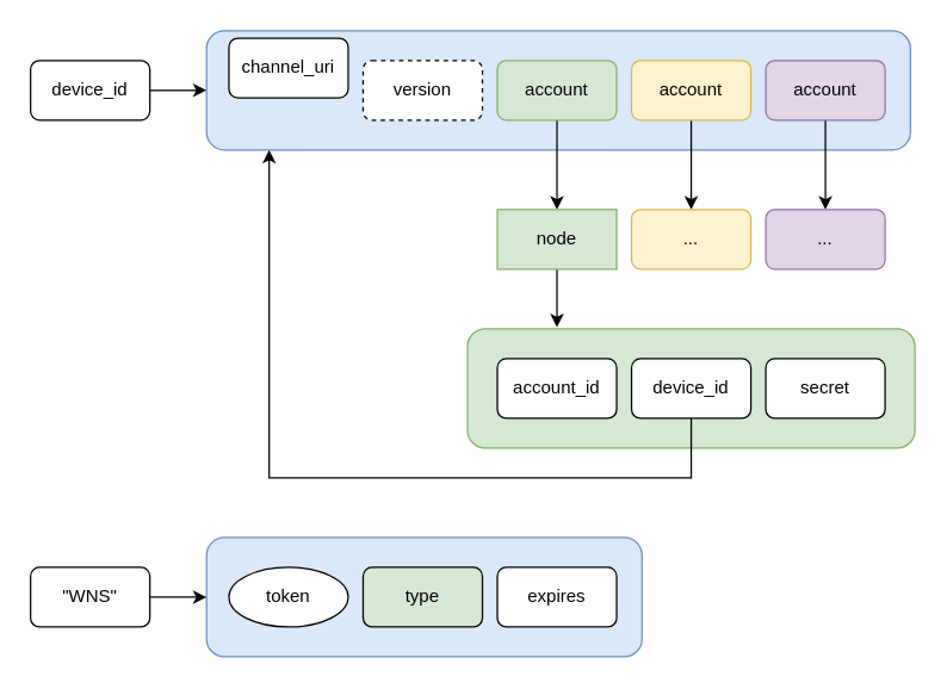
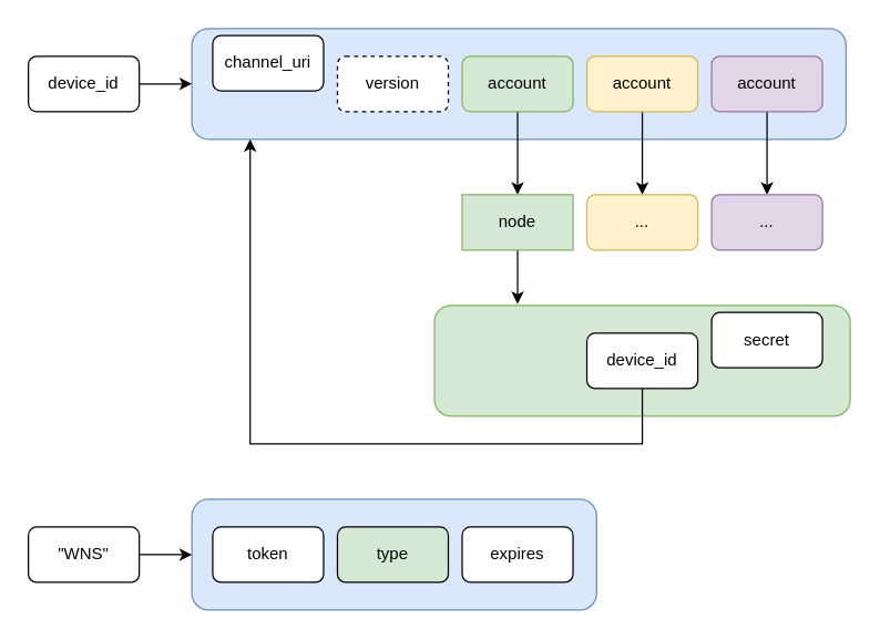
  <mxCell id="0" />
  <mxCell id="1" parent="0" />
  <mxCell id="2" value="" style="rounded=1;whiteSpace=wrap;html=1;fillColor=#dae8fc;strokeColor=#6c8ebf;" parent="1" vertex="1"><mxGeometry x="138" y="20" width="472" height="80" as="geometry" /></mxCell>
  <mxCell id="3" style="edgeStyle=orthogonalEdgeStyle;rounded=0;orthogonalLoop=1;jettySize=auto;html=1;exitX=1;exitY=0.5;exitDx=0;exitDy=0;" parent="1" source="4" target="2" edge="1"><mxGeometry relative="1" as="geometry" /></mxCell>
  <mxCell id="4" value="device_id" style="rounded=1;whiteSpace=wrap;html=1;" parent="1" vertex="1"><mxGeometry x="20" y="40" width="80" height="40" as="geometry" /></mxCell>
  <mxCell id="5" value="channel_uri" style="rounded=1;whiteSpace=wrap;html=1;" parent="1" vertex="1"><mxGeometry x="153" y="25" width="80" height="40" as="geometry" /></mxCell>
  <mxCell id="6" style="edgeStyle=orthogonalEdgeStyle;rounded=0;orthogonalLoop=1;jettySize=auto;html=1;exitX=0.5;exitY=1;exitDx=0;exitDy=0;" parent="1" source="7" target="13" edge="1"><mxGeometry relative="1" as="geometry" /></mxCell>
  <mxCell id="7" value="account" style="rounded=1;whiteSpace=wrap;html=1;fillColor=#d5e8d4;strokeColor=#82b366;" parent="1" vertex="1"><mxGeometry x="333" y="40" width="80" height="40" as="geometry" /></mxCell>
  <mxCell id="8" style="edgeStyle=orthogonalEdgeStyle;rounded=0;orthogonalLoop=1;jettySize=auto;html=1;exitX=0.5;exitY=1;exitDx=0;exitDy=0;entryX=0.5;entryY=0;entryDx=0;entryDy=0;" parent="1" source="9" target="14" edge="1"><mxGeometry relative="1" as="geometry" /></mxCell>
  <mxCell id="9" value="account" style="rounded=1;whiteSpace=wrap;html=1;fillColor=#fff2cc;strokeColor=#d6b656;" parent="1" vertex="1"><mxGeometry x="423" y="40" width="80" height="40" as="geometry" /></mxCell>
  <mxCell id="10" style="edgeStyle=orthogonalEdgeStyle;rounded=0;orthogonalLoop=1;jettySize=auto;html=1;exitX=0.5;exitY=1;exitDx=0;exitDy=0;entryX=0.5;entryY=0;entryDx=0;entryDy=0;" parent="1" source="11" target="15" edge="1"><mxGeometry relative="1" as="geometry" /></mxCell>
  <mxCell id="11" value="account" style="rounded=1;whiteSpace=wrap;html=1;fillColor=#e1d5e7;strokeColor=#9673a6;" parent="1" vertex="1"><mxGeometry x="513" y="40" width="80" height="40" as="geometry" /></mxCell>
  <mxCell id="12" style="edgeStyle=orthogonalEdgeStyle;rounded=0;orthogonalLoop=1;jettySize=auto;html=1;exitX=0.5;exitY=1;exitDx=0;exitDy=0;" parent="1" source="13" edge="1"><mxGeometry relative="1" as="geometry"><mxPoint x="373" y="219" as="targetPoint" /></mxGeometry></mxCell>
  <mxCell id="13" value="node" style="whiteSpace=wrap;html=1;fillColor=#d5e8d4;strokeColor=#82b366;rounded=0;" parent="1" vertex="1"><mxGeometry x="333" y="140" width="80" height="40" as="geometry" /></mxCell>
  <mxCell id="14" value="..." style="rounded=1;whiteSpace=wrap;html=1;fillColor=#fff2cc;strokeColor=#d6b656;" parent="1" vertex="1"><mxGeometry x="423" y="140" width="80" height="40" as="geometry" /></mxCell>
  <mxCell id="15" value="..." style="rounded=1;whiteSpace=wrap;html=1;fillColor=#e1d5e7;strokeColor=#9673a6;" parent="1" vertex="1"><mxGeometry x="513" y="140" width="80" height="40" as="geometry" /></mxCell>
  <mxCell id="16" value="" style="rounded=1;whiteSpace=wrap;html=1;fillColor=#d5e8d4;strokeColor=#82b366;" parent="1" vertex="1"><mxGeometry x="313" y="220" width="300" height="80" as="geometry" /></mxCell>
- <mxCell id="17" value="account_id" style="rounded=1;whiteSpace=wrap;html=1;" parent="1" vertex="1"><mxGeometry x="333" y="240" width="80" height="40" as="geometry" /></mxCell>
  <mxCell id="18" style="edgeStyle=orthogonalEdgeStyle;rounded=0;orthogonalLoop=1;jettySize=auto;html=1;exitX=0.5;exitY=1;exitDx=0;exitDy=0;" parent="1" source="19" edge="1"><mxGeometry relative="1" as="geometry"><Array as="points"><mxPoint x="378" y="320" /><mxPoint x="180" y="320" /><mxPoint x="180" y="100" /></Array><mxPoint x="180" y="100" as="targetPoint" /></mxGeometry></mxCell>
  <mxCell id="19" value="device_id" style="rounded=1;whiteSpace=wrap;html=1;" parent="1" vertex="1"><mxGeometry x="423" y="240" width="80" height="40" as="geometry" /></mxCell>
  <mxCell id="20" value="" style="rounded=1;whiteSpace=wrap;html=1;fillColor=#dae8fc;strokeColor=#6c8ebf;" parent="1" vertex="1"><mxGeometry x="138" y="360" width="292" height="80" as="geometry" /></mxCell>
  <mxCell id="21" style="edgeStyle=orthogonalEdgeStyle;rounded=0;orthogonalLoop=1;jettySize=auto;html=1;exitX=1;exitY=0.5;exitDx=0;exitDy=0;entryX=0;entryY=0.5;entryDx=0;entryDy=0;" parent="1" source="22" target="20" edge="1"><mxGeometry relative="1" as="geometry" /></mxCell>
  <mxCell id="22" value="&quot;WNS&quot;" style="rounded=1;whiteSpace=wrap;html=1;" parent="1" vertex="1"><mxGeometry x="20" y="380" width="80" height="40" as="geometry" /></mxCell>
- <mxCell id="23" value="token" style="ellipse;whiteSpace=wrap;html=1;" parent="1" vertex="1"><mxGeometry x="153" y="380" width="80" height="40" as="geometry" /></mxCell>
+ <mxCell id="23" value="token" style="rounded=1;whiteSpace=wrap;html=1;" parent="1" vertex="1"><mxGeometry x="153" y="380" width="80" height="40" as="geometry" /></mxCell>
  <mxCell id="24" value="type" style="rounded=1;whiteSpace=wrap;html=1;fillColor=#d5e8d4;" parent="1" vertex="1"><mxGeometry x="243" y="380" width="80" height="40" as="geometry" /></mxCell>
  <mxCell id="25" value="expires" style="rounded=1;whiteSpace=wrap;html=1;" parent="1" vertex="1"><mxGeometry x="333" y="380" width="80" height="40" as="geometry" /></mxCell>
- <mxCell id="26" value="secret" style="rounded=1;whiteSpace=wrap;html=1;" parent="1" vertex="1"><mxGeometry x="513" y="240" width="80" height="40" as="geometry" /></mxCell>
+ <mxCell id="26" value="secret" style="rounded=1;whiteSpace=wrap;html=1;" parent="1" vertex="1"><mxGeometry x="513" y="225" width="80" height="40" as="geometry" /></mxCell>
  <mxCell id="27" value="version" style="rounded=1;whiteSpace=wrap;html=1;dashed=1;" vertex="1" parent="1"><mxGeometry x="243" y="40" width="80" height="40" as="geometry" /></mxCell>
